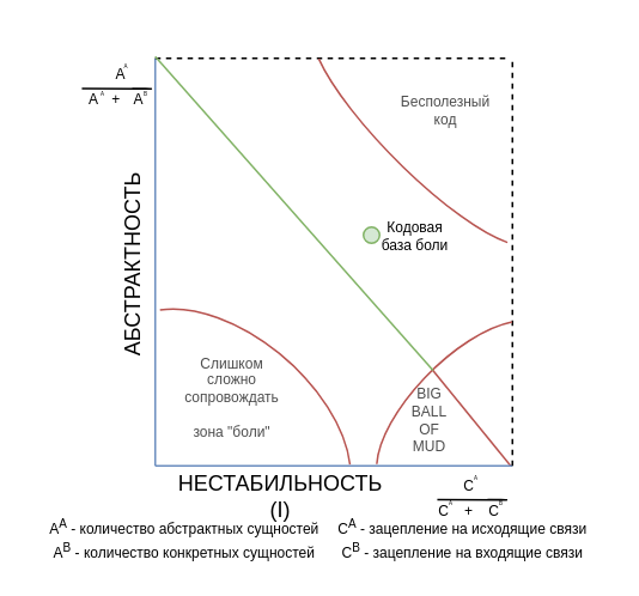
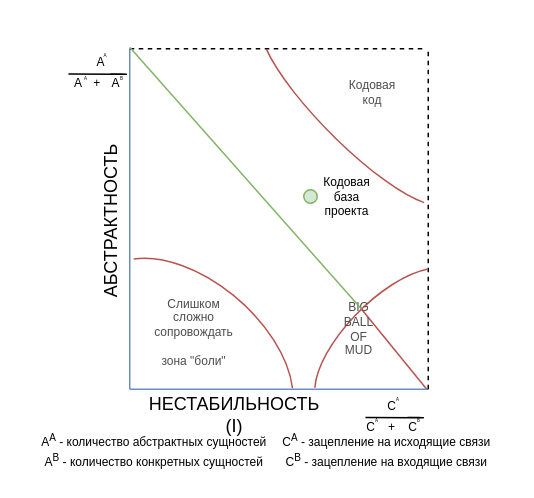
  <mxCell id="0" />
  <mxCell id="1" parent="0" />
  <mxCell id="2" value="" style="endArrow=none;html=1;fillColor=#f8cecc;strokeColor=#b85450;startArrow=none;" parent="1" edge="1"><mxGeometry width="50" height="50" relative="1" as="geometry"><mxPoint x="240" y="200" as="sourcePoint" /><mxPoint x="284" y="254" as="targetPoint" /></mxGeometry></mxCell>
  <mxCell id="3" value="" style="endArrow=none;html=1;fillColor=#dae8fc;strokeColor=#6c8ebf;" parent="1" edge="1"><mxGeometry width="50" height="50" relative="1" as="geometry"><mxPoint x="86" y="254" as="sourcePoint" /><mxPoint x="86" y="27" as="targetPoint" /></mxGeometry></mxCell>
  <mxCell id="4" value="" style="endArrow=none;html=1;fillColor=#dae8fc;strokeColor=#6c8ebf;" parent="1" edge="1"><mxGeometry width="50" height="50" relative="1" as="geometry"><mxPoint x="86" y="254" as="sourcePoint" /><mxPoint x="285" y="254" as="targetPoint" /></mxGeometry></mxCell>
  <mxCell id="5" value="" style="endArrow=none;html=1;dashed=1;" parent="1" edge="1"><mxGeometry width="50" height="50" relative="1" as="geometry"><mxPoint x="285" y="254" as="sourcePoint" /><mxPoint x="285" y="28" as="targetPoint" /></mxGeometry></mxCell>
  <mxCell id="6" value="" style="endArrow=none;html=1;dashed=1;" parent="1" edge="1"><mxGeometry width="50" height="50" relative="1" as="geometry"><mxPoint x="86" y="27" as="sourcePoint" /><mxPoint x="284" y="27" as="targetPoint" /></mxGeometry></mxCell>
  <mxCell id="7" value="АБСТРАКТНОСТЬ" style="text;html=1;align=center;verticalAlign=middle;whiteSpace=wrap;rounded=0;rotation=-90;" parent="1" vertex="1"><mxGeometry x="54" y="132" width="40" height="20" as="geometry" /></mxCell>
  <mxCell id="8" value="НЕСТАБИЛЬНОСТЬ (I)" style="text;html=1;strokeColor=none;fillColor=none;align=center;verticalAlign=middle;whiteSpace=wrap;rounded=0;" parent="1" vertex="1"><mxGeometry x="136" y="261" width="40" height="20" as="geometry" /></mxCell>
  <mxCell id="9" value="" style="verticalLabelPosition=bottom;verticalAlign=top;html=1;shape=mxgraph.basic.arc;startAngle=0.323;endAngle=0.659;rotation=-139;fillColor=#f8cecc;strokeColor=#b85450;" parent="1" vertex="1"><mxGeometry x="50.04" y="183" width="156.96" height="91.01" as="geometry" /></mxCell>
  <mxCell id="10" value="" style="verticalLabelPosition=bottom;verticalAlign=top;html=1;shape=mxgraph.basic.arc;startAngle=0.323;endAngle=0.659;rotation=45;fillColor=#f8cecc;strokeColor=#b85450;" parent="1" vertex="1"><mxGeometry x="150.7" y="49.12" width="168.85" height="41" as="geometry" /></mxCell>
- <mxCell id="11" value="Бесполезный&lt;br&gt;код" style="text;html=1;strokeColor=none;fillColor=none;align=center;verticalAlign=middle;whiteSpace=wrap;rounded=0;fontSize=8;fontColor=#4D4D4D;" parent="1" vertex="1"><mxGeometry x="227" y="46" width="42" height="20" as="geometry" /></mxCell>
+ <mxCell id="11" value="Кодовая&lt;br&gt;код" style="text;html=1;strokeColor=none;fillColor=none;align=center;verticalAlign=middle;whiteSpace=wrap;rounded=0;fontSize=8;fontColor=#4D4D4D;" parent="1" vertex="1"><mxGeometry x="227" y="46" width="42" height="20" as="geometry" /></mxCell>
  <mxCell id="12" value="Слишком&lt;br&gt;сложно сопровождать&lt;br&gt;&lt;br&gt;зона &quot;боли&quot;" style="text;html=1;strokeColor=none;fillColor=none;align=center;verticalAlign=middle;whiteSpace=wrap;rounded=0;fontSize=8;fontColor=#4D4D4D;" parent="1" vertex="1"><mxGeometry x="107.52" y="206" width="42" height="20" as="geometry" /></mxCell>
  <mxCell id="13" value="" style="group" parent="1" vertex="1" connectable="0"><mxGeometry x="227" y="249" width="72" height="40" as="geometry" /></mxCell>
  <mxCell id="14" value="&lt;span style=&quot;font-size: 3px&quot;&gt;A&lt;/span&gt;" style="text;html=1;strokeColor=none;fillColor=none;align=center;verticalAlign=middle;whiteSpace=wrap;rounded=0;fontSize=8;fontStyle=0" parent="13" vertex="1"><mxGeometry x="18.13" width="40" height="20" as="geometry" /></mxCell>
  <mxCell id="15" value="C" style="text;html=1;strokeColor=none;fillColor=none;align=center;verticalAlign=middle;whiteSpace=wrap;rounded=0;fontSize=8;fontStyle=0" parent="13" vertex="1"><mxGeometry y="20" width="40" height="20" as="geometry" /></mxCell>
  <mxCell id="16" value="" style="group;fontStyle=0" parent="13" vertex="1" connectable="0"><mxGeometry x="4.13" y="6" width="67.87" height="34" as="geometry" /></mxCell>
  <mxCell id="17" value="&lt;span style=&quot;font-size: 3px&quot;&gt;A&lt;/span&gt;" style="text;html=1;strokeColor=none;fillColor=none;align=center;verticalAlign=middle;whiteSpace=wrap;rounded=0;fontSize=8;fontStyle=0" parent="16" vertex="1"><mxGeometry y="8" width="40" height="20" as="geometry" /></mxCell>
  <mxCell id="18" value="" style="group;fontStyle=0" parent="16" vertex="1" connectable="0"><mxGeometry x="9.87" width="58" height="34" as="geometry" /></mxCell>
  <mxCell id="19" value="C" style="text;html=1;strokeColor=none;fillColor=none;align=center;verticalAlign=middle;whiteSpace=wrap;rounded=0;fontSize=8;fontStyle=0" parent="18" vertex="1"><mxGeometry width="40" height="20" as="geometry" /></mxCell>
  <mxCell id="20" value="C" style="text;html=1;strokeColor=none;fillColor=none;align=center;verticalAlign=middle;whiteSpace=wrap;rounded=0;fontSize=8;fontStyle=0" parent="18" vertex="1"><mxGeometry x="13.87" y="14" width="40" height="20" as="geometry" /></mxCell>
  <mxCell id="21" value="&lt;span style=&quot;font-size: 3px&quot;&gt;B&lt;/span&gt;" style="text;html=1;strokeColor=none;fillColor=none;align=center;verticalAlign=middle;whiteSpace=wrap;rounded=0;fontSize=8;fontStyle=0" parent="18" vertex="1"><mxGeometry x="18" y="8" width="40" height="20" as="geometry" /></mxCell>
  <mxCell id="22" value="" style="endArrow=none;html=1;fontSize=8;fontStyle=0" parent="18" edge="1"><mxGeometry width="50" height="50" relative="1" as="geometry"><mxPoint x="2.13" y="17.76" as="sourcePoint" /><mxPoint x="30.13" y="17.76" as="targetPoint" /><Array as="points"><mxPoint x="45" y="18" /></Array></mxGeometry></mxCell>
  <mxCell id="23" value="+" style="text;html=1;strokeColor=none;fillColor=none;align=center;verticalAlign=middle;whiteSpace=wrap;rounded=0;fontSize=8;fontStyle=0" parent="18" vertex="1"><mxGeometry y="14" width="40" height="20" as="geometry" /></mxCell>
  <mxCell id="24" value="C&lt;sup&gt;A&lt;/sup&gt; - зацепление на исходящие связи&lt;br&gt;С&lt;sup&gt;B&lt;/sup&gt; - зацепление на входящие связи" style="text;html=1;strokeColor=none;fillColor=none;align=center;verticalAlign=middle;whiteSpace=wrap;rounded=0;fontSize=8;" parent="1" vertex="1"><mxGeometry x="181" y="285" width="153" height="20" as="geometry" /></mxCell>
  <mxCell id="25" value="" style="ellipse;whiteSpace=wrap;html=1;fontSize=8;fillColor=#d5e8d4;strokeColor=#82b366;" parent="1" vertex="1"><mxGeometry x="202" y="121" width="9" height="9" as="geometry" /></mxCell>
- <mxCell id="26" value="Кодовая база боли" style="text;html=1;strokeColor=none;fillColor=none;align=center;verticalAlign=middle;whiteSpace=wrap;rounded=0;fontSize=8;" parent="1" vertex="1"><mxGeometry x="211" y="115.5" width="40" height="20" as="geometry" /></mxCell>
+ <mxCell id="26" value="Кодовая база проекта" style="text;html=1;strokeColor=none;fillColor=none;align=center;verticalAlign=middle;whiteSpace=wrap;rounded=0;fontSize=8;" parent="1" vertex="1"><mxGeometry x="211" y="115.5" width="40" height="20" as="geometry" /></mxCell>
  <mxCell id="27" value="&lt;span style=&quot;font-size: 3px&quot;&gt;A&lt;/span&gt;" style="text;html=1;strokeColor=none;fillColor=none;align=center;verticalAlign=middle;whiteSpace=wrap;rounded=0;fontSize=8;fontStyle=0" parent="1" vertex="1"><mxGeometry x="50.13" y="20" width="40" height="20" as="geometry" /></mxCell>
  <mxCell id="28" value="A" style="text;html=1;strokeColor=none;fillColor=none;align=center;verticalAlign=middle;whiteSpace=wrap;rounded=0;fontSize=8;fontStyle=0" parent="1" vertex="1"><mxGeometry x="32" y="40" width="40" height="20" as="geometry" /></mxCell>
  <mxCell id="29" value="" style="group;fontStyle=0" parent="1" vertex="1" connectable="0"><mxGeometry x="43" y="26" width="58" height="34" as="geometry" /></mxCell>
  <mxCell id="30" value="A" style="text;html=1;strokeColor=none;fillColor=none;align=center;verticalAlign=middle;whiteSpace=wrap;rounded=0;fontSize=8;fontStyle=0" parent="29" vertex="1"><mxGeometry x="4" width="40" height="20" as="geometry" /></mxCell>
  <mxCell id="31" value="A" style="text;html=1;strokeColor=none;fillColor=none;align=center;verticalAlign=middle;whiteSpace=wrap;rounded=0;fontSize=8;fontStyle=0" parent="29" vertex="1"><mxGeometry x="13.87" y="14" width="40" height="20" as="geometry" /></mxCell>
  <mxCell id="32" value="" style="endArrow=none;html=1;fontSize=8;fontStyle=0" parent="29" edge="1"><mxGeometry width="50" height="50" relative="1" as="geometry"><mxPoint x="2.13" y="17.76" as="sourcePoint" /><mxPoint x="30.13" y="17.76" as="targetPoint" /><Array as="points"><mxPoint x="45" y="18" /></Array></mxGeometry></mxCell>
  <mxCell id="33" value="+" style="text;html=1;strokeColor=none;fillColor=none;align=center;verticalAlign=middle;whiteSpace=wrap;rounded=0;fontSize=8;fontStyle=0" parent="29" vertex="1"><mxGeometry x="13.87" y="14" width="15" height="20" as="geometry" /></mxCell>
  <mxCell id="34" value="&lt;span style=&quot;font-size: 3px&quot;&gt;A&lt;/span&gt;" style="text;html=1;strokeColor=none;fillColor=none;align=center;verticalAlign=middle;whiteSpace=wrap;rounded=0;fontSize=8;fontStyle=0" parent="29" vertex="1"><mxGeometry x="-6.13" y="8.88" width="40" height="20" as="geometry" /></mxCell>
  <mxCell id="35" value="&lt;span style=&quot;font-size: 3px&quot;&gt;B&lt;/span&gt;" style="text;html=1;strokeColor=none;fillColor=none;align=center;verticalAlign=middle;whiteSpace=wrap;rounded=0;fontSize=8;fontStyle=0" parent="29" vertex="1"><mxGeometry x="18" y="8.88" width="40" height="20" as="geometry" /></mxCell>
  <mxCell id="36" value="A&lt;sup&gt;A&lt;/sup&gt; - количество абстрактных сущностей&lt;br&gt;A&lt;sup&gt;B&lt;/sup&gt; - количество конкретных сущностей" style="text;html=1;strokeColor=none;fillColor=none;align=center;verticalAlign=middle;whiteSpace=wrap;rounded=0;fontSize=8;" parent="1" vertex="1"><mxGeometry x="20" y="285" width="165" height="20" as="geometry" /></mxCell>
  <mxCell id="37" value="" style="verticalLabelPosition=bottom;verticalAlign=top;html=1;shape=mxgraph.basic.arc;startAngle=0.323;endAngle=0.659;rotation=-225;fillColor=#f8cecc;strokeColor=#b85450;" parent="1" vertex="1"><mxGeometry x="194.89" y="194.49" width="125.78" height="54.24" as="geometry" /></mxCell>
- <mxCell id="38" value="BIG&lt;br&gt;BALL&lt;br&gt;OF&lt;br&gt;MUD" style="text;html=1;strokeColor=none;fillColor=none;align=center;verticalAlign=middle;whiteSpace=wrap;rounded=0;fontSize=8;fontColor=#4D4D4D;" parent="1" vertex="1"><mxGeometry x="217.5" y="218.51" width="42" height="20" as="geometry" /></mxCell>
+ <mxCell id="38" value="BIG&lt;br&gt;BALL&lt;br&gt;OF&lt;br&gt;MUD" style="text;html=1;strokeColor=none;fillColor=none;align=center;verticalAlign=middle;whiteSpace=wrap;rounded=0;fontSize=8;fontColor=#4D4D4D;" parent="1" vertex="1"><mxGeometry x="217.5" y="203.51" width="42" height="20" as="geometry" /></mxCell>
  <mxCell id="39" value="" style="endArrow=none;html=1;fillColor=#d5e8d4;strokeColor=#82b366;entryX=0.479;entryY=0.992;entryDx=0;entryDy=0;entryPerimeter=0;" parent="1" target="37" edge="1"><mxGeometry width="50" height="50" relative="1" as="geometry"><mxPoint x="86" y="26" as="sourcePoint" /><mxPoint x="284" y="254" as="targetPoint" /></mxGeometry></mxCell>
